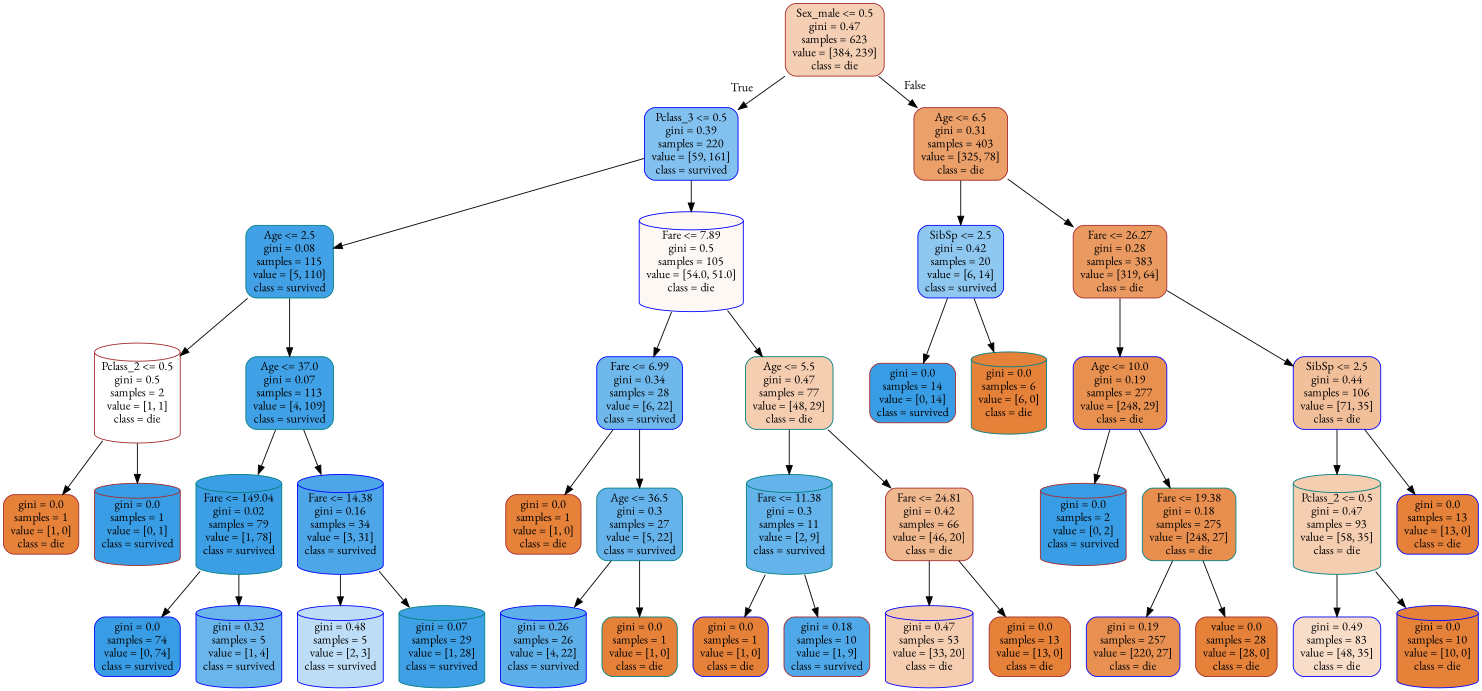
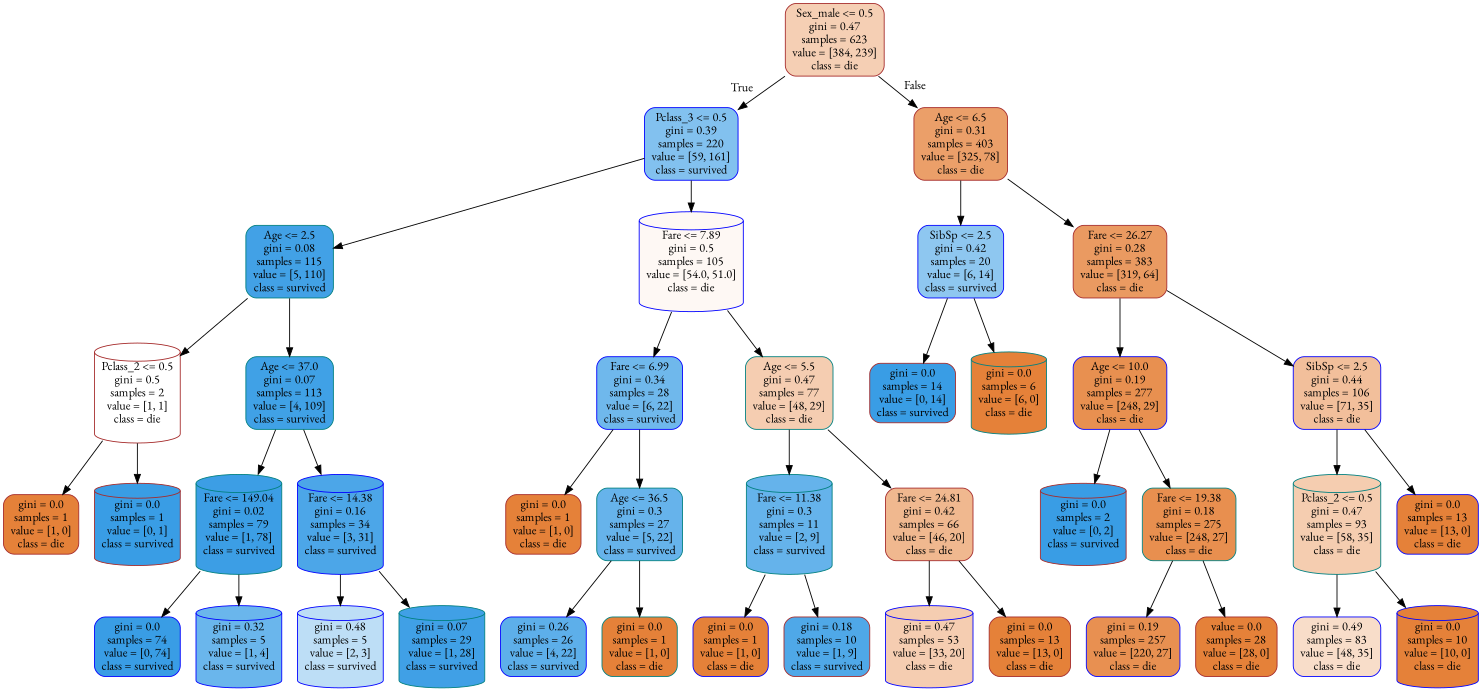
  digraph {
    fontname="EB Garamond"
    node [color=blue fillcolor="#e58139" fontname="EB Garamond" shape=box style="filled, rounded"]
    edge [fontname="EB Garamond"]
    n1 [color=brown fillcolor="#f5cfb4" label="Sex_male <= 0.5\ngini = 0.47\nsamples = 623\nvalue = [384, 239]\nclass = die"]
    n2 [fillcolor="#82c1ef" label="Pclass_3 <= 0.5\ngini = 0.39\nsamples = 220\nvalue = [59, 161]\nclass = survived"]
    n3 [color=brown fillcolor="#eb9f69" label="Age <= 6.5\ngini = 0.31\nsamples = 403\nvalue = [325, 78]\nclass = die"]
    n4 [color=teal fillcolor="#42a1e6" label="Age <= 2.5\ngini = 0.08\nsamples = 115\nvalue = [5, 110]\nclass = survived"]
    n5 [fillcolor="#fef8f4" label="Fare <= 7.89\ngini = 0.5\nsamples = 105\nvalue = [54.0, 51.0]\nclass = die" shape=cylinder]
    n6 [fillcolor="#8ec7f0" label="SibSp <= 2.5\ngini = 0.42\nsamples = 20\nvalue = [6, 14]\nclass = survived"]
    n7 [color=brown fillcolor="#ea9a61" label="Fare <= 26.27\ngini = 0.28\nsamples = 383\nvalue = [319, 64]\nclass = die"]
    n8 [color=brown fillcolor="#ffffff" label="Pclass_2 <= 0.5\ngini = 0.5\nsamples = 2\nvalue = [1, 1]\nclass = die" shape=cylinder]
    n9 [color=teal fillcolor="#40a1e6" label="Age <= 37.0\ngini = 0.07\nsamples = 113\nvalue = [4, 109]\nclass = survived"]
    n10 [fillcolor="#6fb8ec" label="Fare <= 6.99\ngini = 0.34\nsamples = 28\nvalue = [6, 22]\nclass = survived"]
    n11 [color=teal fillcolor="#f5cdb1" label="Age <= 5.5\ngini = 0.47\nsamples = 77\nvalue = [48, 29]\nclass = die"]
    n12 [color=brown label="gini = 0.0\nsamples = 1\nvalue = [1, 0]\nclass = die"]
    n13 [color=brown fillcolor="#399de5" label="gini = 0.0\nsamples = 1\nvalue = [0, 1]\nclass = survived" shape=cylinder]
    n14 [color=teal fillcolor="#3c9ee5" label="Fare <= 149.04\ngini = 0.02\nsamples = 79\nvalue = [1, 78]\nclass = survived" shape=cylinder]
    n15 [fillcolor="#4ca6e8" label="Fare <= 14.38\ngini = 0.16\nsamples = 34\nvalue = [3, 31]\nclass = survived" shape=cylinder]
    n16 [fillcolor="#399de5" label="gini = 0.0\nsamples = 74\nvalue = [0, 74]\nclass = survived"]
    n17 [fillcolor="#6ab6ec" label="gini = 0.32\nsamples = 5\nvalue = [1, 4]\nclass = survived" shape=cylinder]
    n18 [fillcolor="#bddef6" label="gini = 0.48\nsamples = 5\nvalue = [2, 3]\nclass = survived" shape=cylinder]
    n19 [color=teal fillcolor="#40a0e6" label="gini = 0.07\nsamples = 29\nvalue = [1, 28]\nclass = survived" shape=cylinder]
    n20 [color=brown label="gini = 0.0\nsamples = 1\nvalue = [1, 0]\nclass = die"]
    n21 [color=teal fillcolor="#66b3eb" label="Age <= 36.5\ngini = 0.3\nsamples = 27\nvalue = [5, 22]\nclass = survived"]
    n22 [color=teal fillcolor="#65b3eb" label="Fare <= 11.38\ngini = 0.3\nsamples = 11\nvalue = [2, 9]\nclass = survived" shape=cylinder]
    n23 [color=brown fillcolor="#f0b88f" label="Fare <= 24.81\ngini = 0.42\nsamples = 66\nvalue = [46, 20]\nclass = die"]
-   n24 [fillcolor="#5dafea" label="gini = 0.26\nsamples = 26\nvalue = [4, 22]\nclass = survived" shape=cylinder]
+   n24 [fillcolor="#5dafea" label="gini = 0.26\nsamples = 26\nvalue = [4, 22]\nclass = survived"]
    n25 [color=teal label="gini = 0.0\nsamples = 1\nvalue = [1, 0]\nclass = die"]
    n26 [label="gini = 0.0\nsamples = 1\nvalue = [1, 0]\nclass = die"]
    n27 [color=brown fillcolor="#4fa8e8" label="gini = 0.18\nsamples = 10\nvalue = [1, 9]\nclass = survived"]
    n28 [fillcolor="#f5cdb1" label="gini = 0.47\nsamples = 53\nvalue = [33, 20]\nclass = die" shape=cylinder]
    n29 [color=brown label="gini = 0.0\nsamples = 13\nvalue = [13, 0]\nclass = die"]
    n30 [color=brown fillcolor="#399de5" label="gini = 0.0\nsamples = 14\nvalue = [0, 14]\nclass = survived"]
    n31 [color=teal label="gini = 0.0\nsamples = 6\nvalue = [6, 0]\nclass = die" shape=cylinder]
    n32 [fillcolor="#e89050" label="Age <= 10.0\ngini = 0.19\nsamples = 277\nvalue = [248, 29]\nclass = die"]
    n33 [fillcolor="#f2bf9b" label="SibSp <= 2.5\ngini = 0.44\nsamples = 106\nvalue = [71, 35]\nclass = die"]
    n34 [color=brown fillcolor="#399de5" label="gini = 0.0\nsamples = 2\nvalue = [0, 2]\nclass = survived" shape=cylinder]
    n35 [color=teal fillcolor="#e88f4f" label="Fare <= 19.38\ngini = 0.18\nsamples = 275\nvalue = [248, 27]\nclass = die"]
    n36 [color=teal fillcolor="#f5cdb0" label="Pclass_2 <= 0.5\ngini = 0.47\nsamples = 93\nvalue = [58, 35]\nclass = die" shape=cylinder]
    n37 [label="gini = 0.0\nsamples = 13\nvalue = [13, 0]\nclass = die"]
    n38 [fillcolor="#e89051" label="gini = 0.19\nsamples = 257\nvalue = [220, 27]\nclass = die"]
    n39 [color=brown label="value = 0.0\nsamples = 28\nvalue = [28, 0]\nclass = die"]
    n40 [fillcolor="#f8ddc9" label="gini = 0.49\nsamples = 83\nvalue = [48, 35]\nclass = die"]
    n41 [label="gini = 0.0\nsamples = 10\nvalue = [10, 0]\nclass = die" shape=cylinder]
    n1 -> n2 [headlabel=True labelangle=45 labeldistance=2.5]
    n1 -> n3 [headlabel=False labelangle=-45 labeldistance=2.5]
    n2 -> n4
    n2 -> n5
    n3 -> n6
    n3 -> n7
    n4 -> n8
    n4 -> n9
    n5 -> n10
    n5 -> n11
    n6 -> n30
    n6 -> n31
    n7 -> n32
    n7 -> n33
    n8 -> n12
    n8 -> n13
    n9 -> n14
    n9 -> n15
    n10 -> n20
    n10 -> n21
    n11 -> n22
    n11 -> n23
    n14 -> n16
    n14 -> n17
    n15 -> n18
    n15 -> n19
    n21 -> n24
    n21 -> n25
    n22 -> n26
    n22 -> n27
    n23 -> n28
    n23 -> n29
    n32 -> n34
    n32 -> n35
    n33 -> n36
    n33 -> n37
    n35 -> n38
    n35 -> n39
    n36 -> n40
    n36 -> n41
  }
